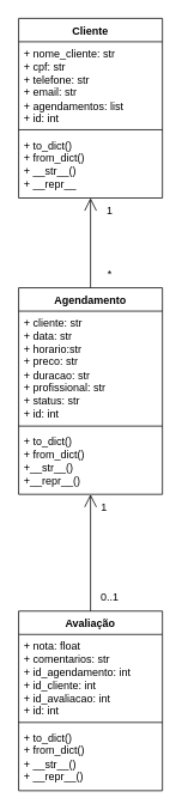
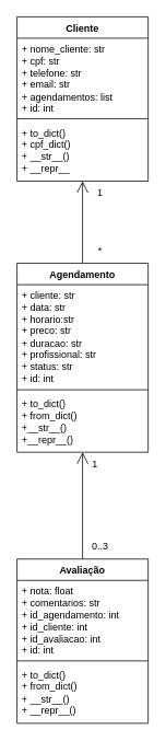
  <mxCell id="0" />
  <mxCell id="1" parent="0" />
  <mxCell id="2" value="Cliente" style="swimlane;fontStyle=1;align=center;verticalAlign=top;childLayout=stackLayout;horizontal=1;startSize=26;horizontalStack=0;resizeParent=1;resizeParentMax=0;resizeLast=0;collapsible=1;marginBottom=0;whiteSpace=wrap;html=1;" vertex="1" parent="1"><mxGeometry x="20" y="20" width="160" height="200" as="geometry" /></mxCell>
  <mxCell id="3" value="+ nome_cliente: str&lt;div&gt;+ cpf: str&lt;/div&gt;&lt;div&gt;+ telefone: str&lt;/div&gt;&lt;div&gt;+ email: str&lt;/div&gt;&lt;div&gt;+ agendamentos: list&lt;/div&gt;&lt;div&gt;+ id: int&lt;/div&gt;" style="text;strokeColor=none;fillColor=none;align=left;verticalAlign=top;spacingLeft=4;spacingRight=4;overflow=hidden;rotatable=0;points=[[0,0.5],[1,0.5]];portConstraint=eastwest;whiteSpace=wrap;html=1;" vertex="1" parent="2"><mxGeometry y="26" width="160" height="94" as="geometry" /></mxCell>
  <mxCell id="4" value="" style="line;strokeWidth=1;fillColor=none;align=left;verticalAlign=middle;spacingTop=-1;spacingLeft=3;spacingRight=3;rotatable=0;labelPosition=right;points=[];portConstraint=eastwest;strokeColor=inherit;" vertex="1" parent="2"><mxGeometry y="120" width="160" height="8" as="geometry" /></mxCell>
- <mxCell id="5" value="+ to_dict()&lt;div&gt;+ from_dict()&lt;/div&gt;&lt;div&gt;+ __str__()&lt;/div&gt;&lt;div&gt;+ __repr__&lt;/div&gt;" style="text;strokeColor=none;fillColor=none;align=left;verticalAlign=top;spacingLeft=4;spacingRight=4;overflow=hidden;rotatable=0;points=[[0,0.5],[1,0.5]];portConstraint=eastwest;whiteSpace=wrap;html=1;" vertex="1" parent="2"><mxGeometry y="128" width="160" height="72" as="geometry" /></mxCell>
+ <mxCell id="5" value="+ to_dict()&lt;div&gt;+ cpf_dict()&lt;/div&gt;&lt;div&gt;+ __str__()&lt;/div&gt;&lt;div&gt;+ __repr__&lt;/div&gt;" style="text;strokeColor=none;fillColor=none;align=left;verticalAlign=top;spacingLeft=4;spacingRight=4;overflow=hidden;rotatable=0;points=[[0,0.5],[1,0.5]];portConstraint=eastwest;whiteSpace=wrap;html=1;" vertex="1" parent="2"><mxGeometry y="128" width="160" height="72" as="geometry" /></mxCell>
  <mxCell id="6" value="Agendamento" style="swimlane;fontStyle=1;align=center;verticalAlign=top;childLayout=stackLayout;horizontal=1;startSize=26;horizontalStack=0;resizeParent=1;resizeParentMax=0;resizeLast=0;collapsible=1;marginBottom=0;whiteSpace=wrap;html=1;" vertex="1" parent="1"><mxGeometry x="20" y="320" width="160" height="230" as="geometry" /></mxCell>
  <mxCell id="7" value="+ cliente: str&lt;div&gt;+ data: str&lt;/div&gt;&lt;div&gt;+ horario:str&lt;/div&gt;&lt;div&gt;+ preco: str&lt;/div&gt;&lt;div&gt;+ duracao: str&lt;/div&gt;&lt;div&gt;+ profissional: str&lt;/div&gt;&lt;div&gt;+ status: str&lt;/div&gt;&lt;div&gt;+ id: int&lt;/div&gt;" style="text;strokeColor=none;fillColor=none;align=left;verticalAlign=top;spacingLeft=4;spacingRight=4;overflow=hidden;rotatable=0;points=[[0,0.5],[1,0.5]];portConstraint=eastwest;whiteSpace=wrap;html=1;" vertex="1" parent="6"><mxGeometry y="26" width="160" height="124" as="geometry" /></mxCell>
  <mxCell id="8" value="" style="line;strokeWidth=1;fillColor=none;align=left;verticalAlign=middle;spacingTop=-1;spacingLeft=3;spacingRight=3;rotatable=0;labelPosition=right;points=[];portConstraint=eastwest;strokeColor=inherit;" vertex="1" parent="6"><mxGeometry y="150" width="160" height="8" as="geometry" /></mxCell>
  <mxCell id="9" value="+ to_dict()&lt;div&gt;+ from_dict()&lt;/div&gt;&lt;div&gt;+__str__()&lt;/div&gt;&lt;div&gt;+__repr__()&lt;/div&gt;" style="text;strokeColor=none;fillColor=none;align=left;verticalAlign=top;spacingLeft=4;spacingRight=4;overflow=hidden;rotatable=0;points=[[0,0.5],[1,0.5]];portConstraint=eastwest;whiteSpace=wrap;html=1;" vertex="1" parent="6"><mxGeometry y="158" width="160" height="72" as="geometry" /></mxCell>
  <mxCell id="10" value="Avaliação" style="swimlane;fontStyle=1;align=center;verticalAlign=top;childLayout=stackLayout;horizontal=1;startSize=26;horizontalStack=0;resizeParent=1;resizeParentMax=0;resizeLast=0;collapsible=1;marginBottom=0;whiteSpace=wrap;html=1;" vertex="1" parent="1"><mxGeometry x="20" y="680" width="160" height="200" as="geometry" /></mxCell>
  <mxCell id="11" value="+ nota: float&lt;div&gt;+ comentarios: str&lt;/div&gt;&lt;div&gt;+ id_agendamento: int&lt;/div&gt;&lt;div&gt;+ id_cliente: int&lt;/div&gt;&lt;div&gt;&lt;span style=&quot;background-color: transparent; color: light-dark(rgb(0, 0, 0), rgb(255, 255, 255));&quot;&gt;+ id_avaliacao: int&lt;/span&gt;&lt;/div&gt;&lt;div&gt;&lt;span style=&quot;background-color: transparent; color: light-dark(rgb(0, 0, 0), rgb(255, 255, 255));&quot;&gt;+ id: int&amp;nbsp;&lt;/span&gt;&lt;/div&gt;" style="text;strokeColor=none;fillColor=none;align=left;verticalAlign=top;spacingLeft=4;spacingRight=4;overflow=hidden;rotatable=0;points=[[0,0.5],[1,0.5]];portConstraint=eastwest;whiteSpace=wrap;html=1;" vertex="1" parent="10"><mxGeometry y="26" width="160" height="94" as="geometry" /></mxCell>
  <mxCell id="12" value="" style="line;strokeWidth=1;fillColor=none;align=left;verticalAlign=middle;spacingTop=-1;spacingLeft=3;spacingRight=3;rotatable=0;labelPosition=right;points=[];portConstraint=eastwest;strokeColor=inherit;" vertex="1" parent="10"><mxGeometry y="120" width="160" height="8" as="geometry" /></mxCell>
  <mxCell id="13" value="+ to_dict()&lt;div&gt;+ from_dict()&lt;/div&gt;&lt;div&gt;+ __str__()&lt;/div&gt;&lt;div&gt;+ __repr__()&lt;/div&gt;" style="text;strokeColor=none;fillColor=none;align=left;verticalAlign=top;spacingLeft=4;spacingRight=4;overflow=hidden;rotatable=0;points=[[0,0.5],[1,0.5]];portConstraint=eastwest;whiteSpace=wrap;html=1;" vertex="1" parent="10"><mxGeometry y="128" width="160" height="72" as="geometry" /></mxCell>
  <mxCell id="14" value="" style="endArrow=open;endFill=1;endSize=12;html=1;rounded=0;" edge="1" parent="1"><mxGeometry width="160" relative="1" as="geometry"><mxPoint x="100" y="320" as="sourcePoint" /><mxPoint x="100" y="220" as="targetPoint" /></mxGeometry></mxCell>
  <mxCell id="15" value="" style="endArrow=open;endFill=1;endSize=12;html=1;rounded=0;" edge="1" parent="1"><mxGeometry width="160" relative="1" as="geometry"><mxPoint x="100" y="680" as="sourcePoint" /><mxPoint x="100" y="550" as="targetPoint" /></mxGeometry></mxCell>
  <mxCell id="16" value="1" style="text;html=1;align=center;verticalAlign=middle;resizable=0;points=[];autosize=1;strokeColor=none;fillColor=none;" vertex="1" parent="1"><mxGeometry x="106" y="220" width="30" height="30" as="geometry" /></mxCell>
  <mxCell id="17" value="*" style="text;html=1;align=center;verticalAlign=middle;resizable=0;points=[];autosize=1;strokeColor=none;fillColor=none;" vertex="1" parent="1"><mxGeometry x="106" y="290" width="30" height="30" as="geometry" /></mxCell>
  <mxCell id="18" value="1" style="text;html=1;align=center;verticalAlign=middle;resizable=0;points=[];autosize=1;strokeColor=none;fillColor=none;" vertex="1" parent="1"><mxGeometry x="100" y="550" width="30" height="30" as="geometry" /></mxCell>
- <mxCell id="19" value="0..1" style="text;html=1;align=center;verticalAlign=middle;resizable=0;points=[];autosize=1;strokeColor=none;fillColor=none;" vertex="1" parent="1"><mxGeometry x="101" y="650" width="40" height="30" as="geometry" /></mxCell>
+ <mxCell id="19" value="0..3" style="text;html=1;align=center;verticalAlign=middle;resizable=0;points=[];autosize=1;strokeColor=none;fillColor=none;" vertex="1" parent="1"><mxGeometry x="101" y="650" width="40" height="30" as="geometry" /></mxCell>
